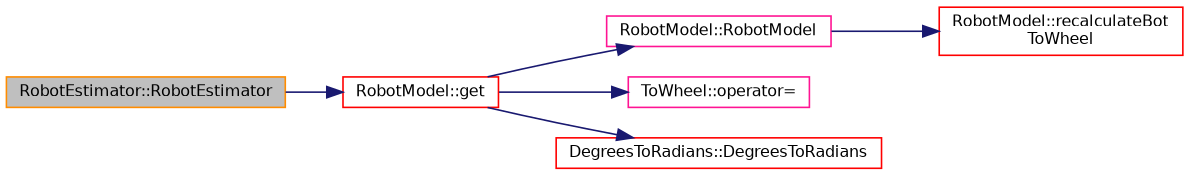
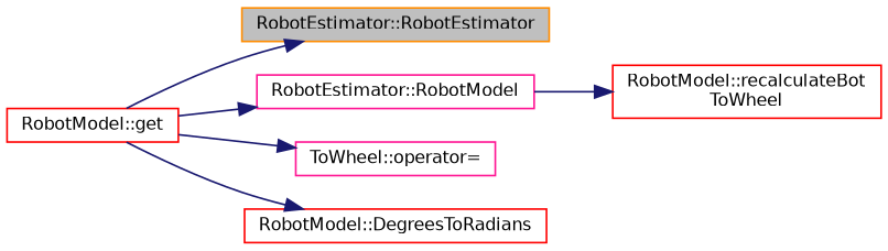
  digraph {
    rankdir=LR
    node [color=red fillcolor=white fontname=Helvetica fontsize=10 shape=record style=filled]
    edge [color=midnightblue fontname=Helvetica fontsize=10 labelfontname=Helvetica labelfontsize=10 style=solid]
    n1 [color=darkorange fillcolor=grey75 fontcolor=black height=0.2 label="RobotEstimator::RobotEstimator" width=0.4]
    n2 [height=0.2 label="RobotModel::get" width=0.4]
-   n3 [color=deeppink height=0.2 label="RobotModel::RobotModel" width=0.4]
+   n3 [color=deeppink height=0.2 label="RobotEstimator::RobotModel" width=0.4]
    n4 [color=deeppink height=0.2 label="ToWheel::operator=" width=0.4]
-   n5 [height=0.2 label="DegreesToRadians::DegreesToRadians" width=0.4]
+   n5 [height=0.2 label="RobotModel::DegreesToRadians" width=0.4]
    n6 [height=0.2 label="RobotModel::recalculateBot\lToWheel" width=0.4]
-   n1 -> n2
+   n2 -> n1
    n2 -> n3
    n2 -> n4
    n2 -> n5
    n3 -> n6
  }
